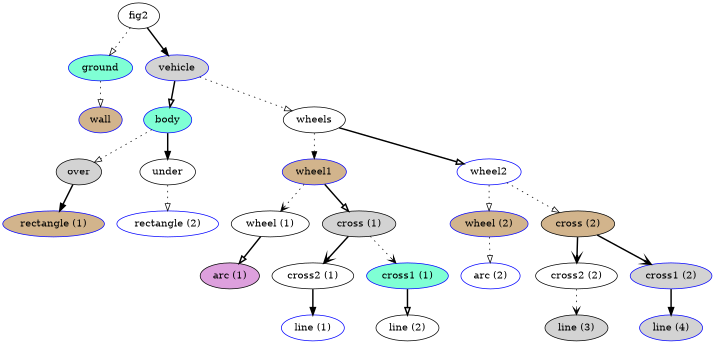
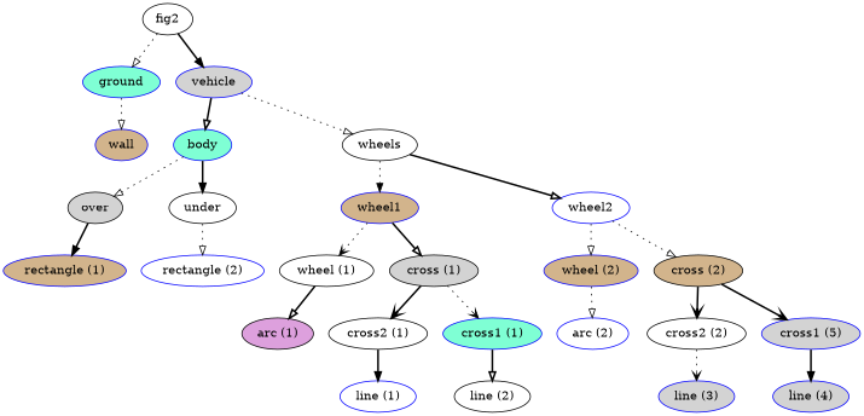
  digraph {
    node [color=blue fillcolor=white style=filled]
    edge [arrowhead=onormal style=bold]
    fig2 [color=black]
    ground [fillcolor=aquamarine]
    vehicle [fillcolor=lightgrey]
    wall [fillcolor=tan]
    body [fillcolor=aquamarine]
    wheels [color=black]
    over [color=black fillcolor=lightgrey]
    under [color=black]
    wheel1 [fillcolor=tan]
    wheel2
    "rectangle (1)" [fillcolor=tan]
    "rectangle (2)"
    "wheel (1)" [color=black]
    "cross (1)" [color=black fillcolor=lightgrey]
    "wheel (2)" [fillcolor=tan]
    "cross (2)" [color=black fillcolor=tan]
    "arc (1)" [color=black fillcolor=plum]
    "cross2 (1)" [color=black]
    "cross1 (1)" [fillcolor=aquamarine]
    "line (1)"
    "line (2)" [color=black]
    "arc (2)"
    "cross2 (2)" [color=black]
-   "cross1 (2)" [fillcolor=lightgrey]
-   "line (3)" [color=black fillcolor=lightgrey]
+   "cross1 (2)" [fillcolor=lightgrey label="cross1 (5)"]
+   "line (3)" [fillcolor=lightgrey]
    "line (4)" [fillcolor=lightgrey]
    fig2 -> ground [style=dotted]
    fig2 -> vehicle [arrowhead=normal]
    ground -> wall [style=dotted]
    vehicle -> body
    vehicle -> wheels [style=dotted]
    body -> over [style=dotted]
    body -> under [arrowhead=normal]
    wheels -> wheel1 [arrowhead=normal style=dotted]
    wheels -> wheel2
    over -> "rectangle (1)" [arrowhead=normal]
    under -> "rectangle (2)" [style=dotted]
    wheel1 -> "wheel (1)" [arrowhead=vee style=dotted]
    wheel1 -> "cross (1)"
    wheel2 -> "wheel (2)" [style=dotted]
    wheel2 -> "cross (2)" [style=dotted]
    "wheel (1)" -> "arc (1)"
    "cross (1)" -> "cross2 (1)" [arrowhead=vee]
    "cross (1)" -> "cross1 (1)" [arrowhead=vee style=dotted]
    "wheel (2)" -> "arc (2)" [style=dotted]
    "cross (2)" -> "cross2 (2)" [arrowhead=vee]
    "cross (2)" -> "cross1 (2)" [arrowhead=vee]
    "cross2 (1)" -> "line (1)" [arrowhead=normal]
    "cross1 (1)" -> "line (2)"
    "cross2 (2)" -> "line (3)" [arrowhead=vee style=dotted]
    "cross1 (2)" -> "line (4)" [arrowhead=normal]
  }
